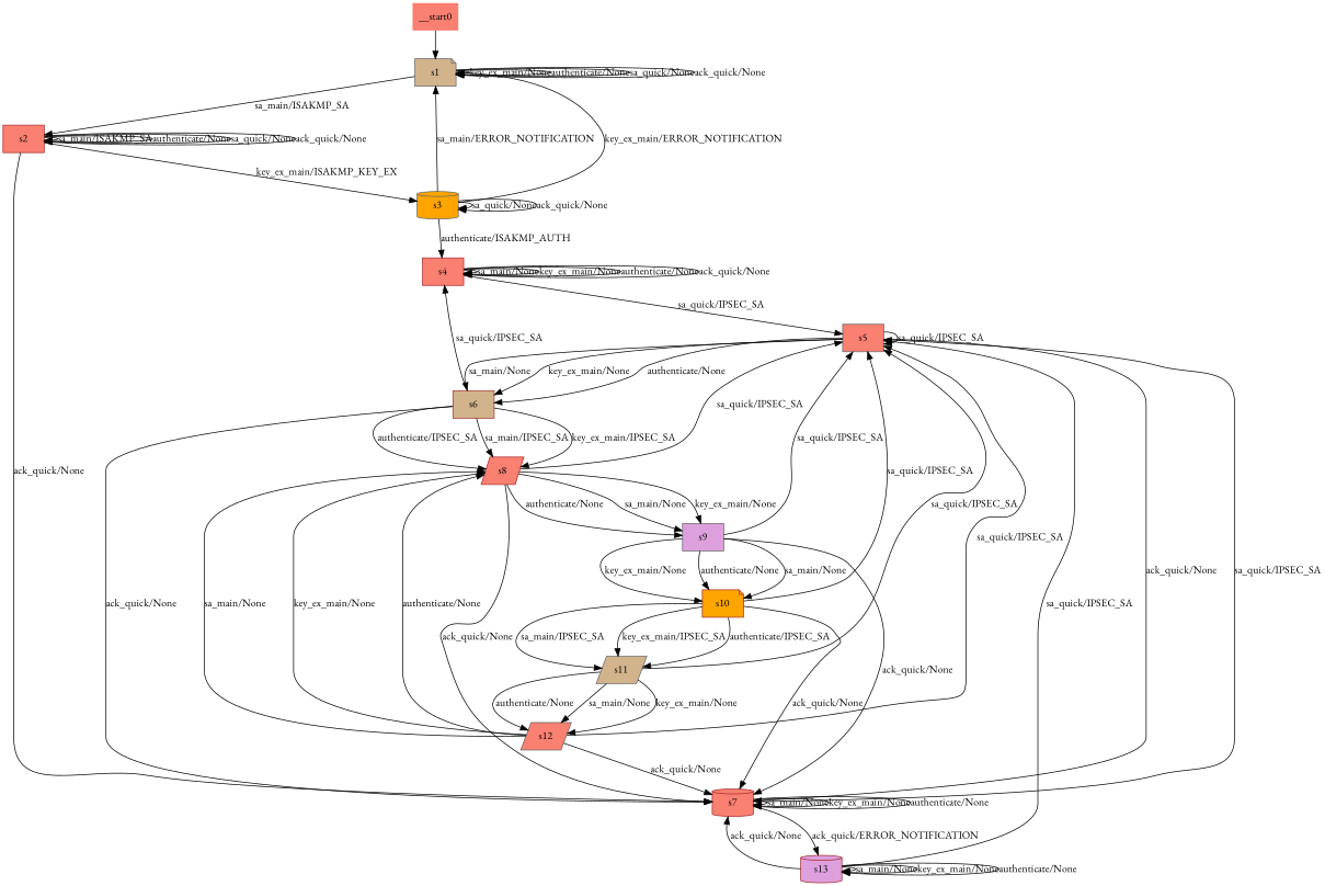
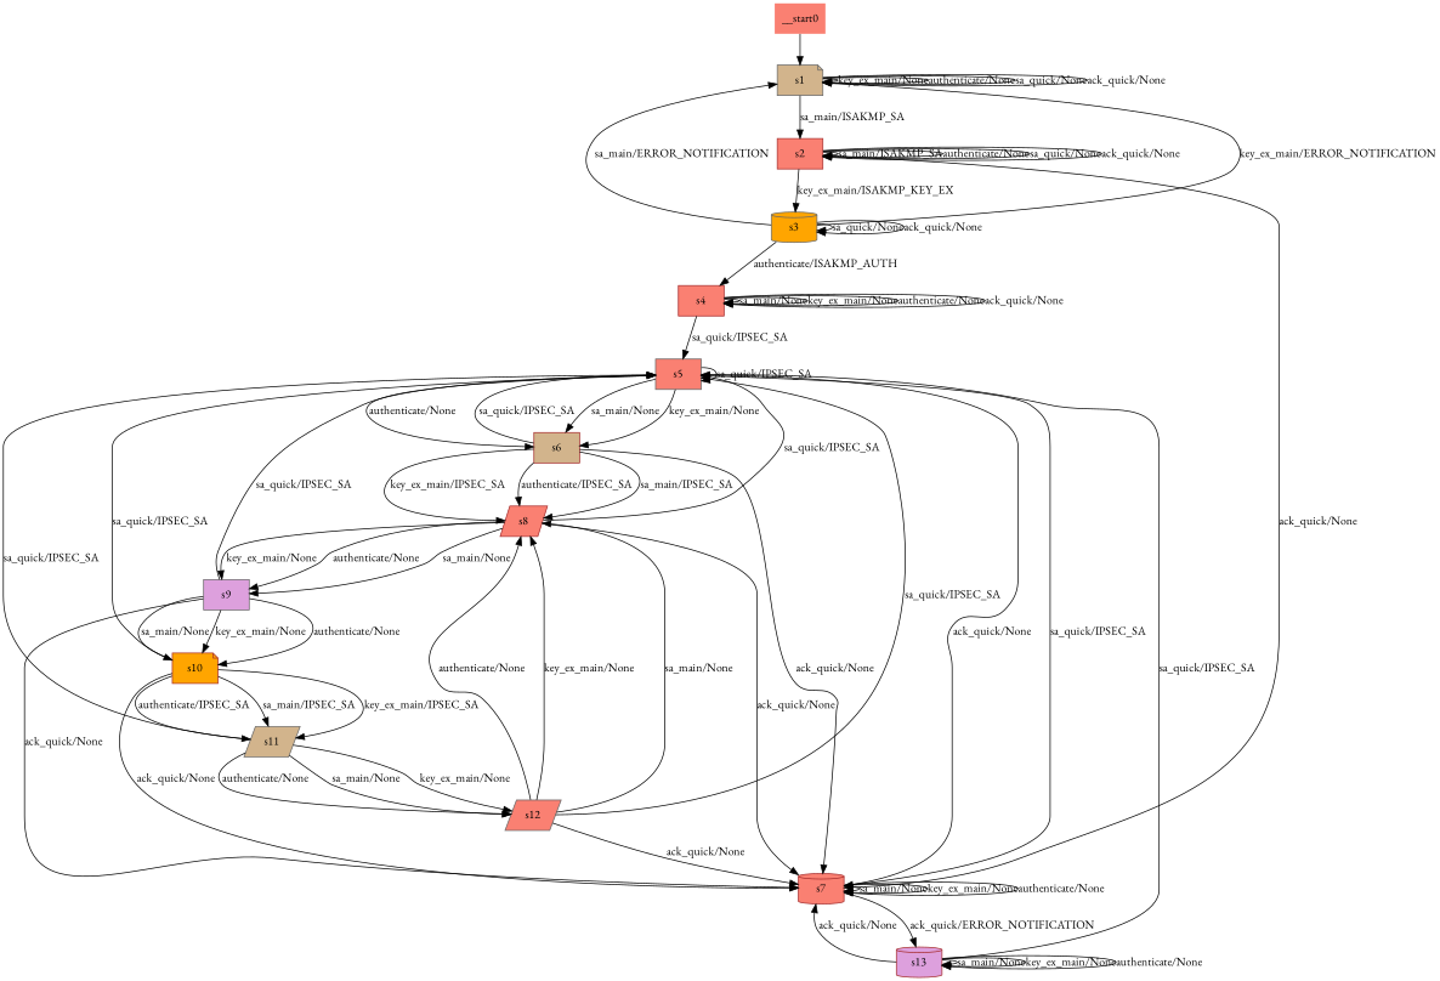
  digraph {
    fontname="EB Garamond"
    node [color=brown fillcolor=salmon fontname="EB Garamond" shape=box style=filled]
    edge [fontname="EB Garamond"]
    n1 [color=gray40 fillcolor=tan label=s1 shape=note]
    n2 [label=s2]
    n3 [color=gray40 fillcolor=orange label=s3 shape=cylinder]
    n4 [label=s7 shape=cylinder]
    n5 [label=s4]
    n6 [color=gray40 label=s5]
    n7 [fillcolor=tan label=s6]
    n8 [label=s8 shape=parallelogram]
    n9 [fillcolor=plum label=s13 shape=cylinder]
    n10 [color=gray40 fillcolor=plum label=s9]
    n11 [fillcolor=orange label=s10 shape=note]
    n12 [color=gray40 fillcolor=tan label=s11 shape=parallelogram]
    n13 [color=gray40 label=s12 shape=parallelogram]
    __start0 [shape=none]
    n1 -> n1 [label="key_ex_main/None"]
    n1 -> n1 [label="authenticate/None"]
    n1 -> n1 [label="sa_quick/None"]
    n1 -> n1 [label="ack_quick/None"]
    n1 -> n2 [label="sa_main/ISAKMP_SA"]
    n2 -> n2 [label="sa_main/ISAKMP_SA"]
    n2 -> n2 [label="authenticate/None"]
    n2 -> n2 [label="sa_quick/None"]
    n2 -> n2 [label="ack_quick/None"]
    n2 -> n3 [label="key_ex_main/ISAKMP_KEY_EX"]
    n2 -> n4 [label="ack_quick/None"]
    n3 -> n1 [label="sa_main/ERROR_NOTIFICATION"]
    n3 -> n1 [label="key_ex_main/ERROR_NOTIFICATION"]
    n3 -> n3 [label="sa_quick/None"]
    n3 -> n3 [label="ack_quick/None"]
    n3 -> n5 [label="authenticate/ISAKMP_AUTH"]
    n4 -> n4 [label="sa_main/None"]
    n4 -> n4 [label="key_ex_main/None"]
    n4 -> n4 [label="authenticate/None"]
    n4 -> n6 [label="sa_quick/IPSEC_SA"]
    n4 -> n9 [label="ack_quick/ERROR_NOTIFICATION"]
    n5 -> n5 [label="sa_main/None"]
    n5 -> n5 [label="key_ex_main/None"]
    n5 -> n5 [label="authenticate/None"]
    n5 -> n5 [label="ack_quick/None"]
    n5 -> n6 [label="sa_quick/IPSEC_SA"]
    n6 -> n4 [label="ack_quick/None"]
    n6 -> n6 [label="sa_quick/IPSEC_SA"]
    n6 -> n7 [label="sa_main/None"]
    n6 -> n7 [label="key_ex_main/None"]
    n6 -> n7 [label="authenticate/None"]
    n7 -> n4 [label="ack_quick/None"]
-   n7 -> n5 [label="sa_quick/IPSEC_SA"]
+   n7 -> n6 [label="sa_quick/IPSEC_SA"]
    n7 -> n8 [label="sa_main/IPSEC_SA"]
    n7 -> n8 [label="key_ex_main/IPSEC_SA"]
    n7 -> n8 [label="authenticate/IPSEC_SA"]
    n8 -> n4 [label="ack_quick/None"]
    n8 -> n6 [label="sa_quick/IPSEC_SA"]
    n8 -> n10 [label="sa_main/None"]
    n8 -> n10 [label="key_ex_main/None"]
    n8 -> n10 [label="authenticate/None"]
    n9 -> n4 [label="ack_quick/None"]
    n9 -> n6 [label="sa_quick/IPSEC_SA"]
    n9 -> n9 [label="sa_main/None"]
    n9 -> n9 [label="key_ex_main/None"]
    n9 -> n9 [label="authenticate/None"]
    n10 -> n4 [label="ack_quick/None"]
    n10 -> n6 [label="sa_quick/IPSEC_SA"]
    n10 -> n11 [label="sa_main/None"]
    n10 -> n11 [label="key_ex_main/None"]
    n10 -> n11 [label="authenticate/None"]
    n11 -> n4 [label="ack_quick/None"]
    n11 -> n6 [label="sa_quick/IPSEC_SA"]
    n11 -> n12 [label="sa_main/IPSEC_SA"]
    n11 -> n12 [label="key_ex_main/IPSEC_SA"]
    n11 -> n12 [label="authenticate/IPSEC_SA"]
    n12 -> n6 [label="sa_quick/IPSEC_SA"]
    n12 -> n13 [label="sa_main/None"]
    n12 -> n13 [label="key_ex_main/None"]
    n12 -> n13 [label="authenticate/None"]
    n13 -> n4 [label="ack_quick/None"]
    n13 -> n6 [label="sa_quick/IPSEC_SA"]
    n13 -> n8 [label="sa_main/None"]
    n13 -> n8 [label="key_ex_main/None"]
    n13 -> n8 [label="authenticate/None"]
    __start0 -> n1
  }
